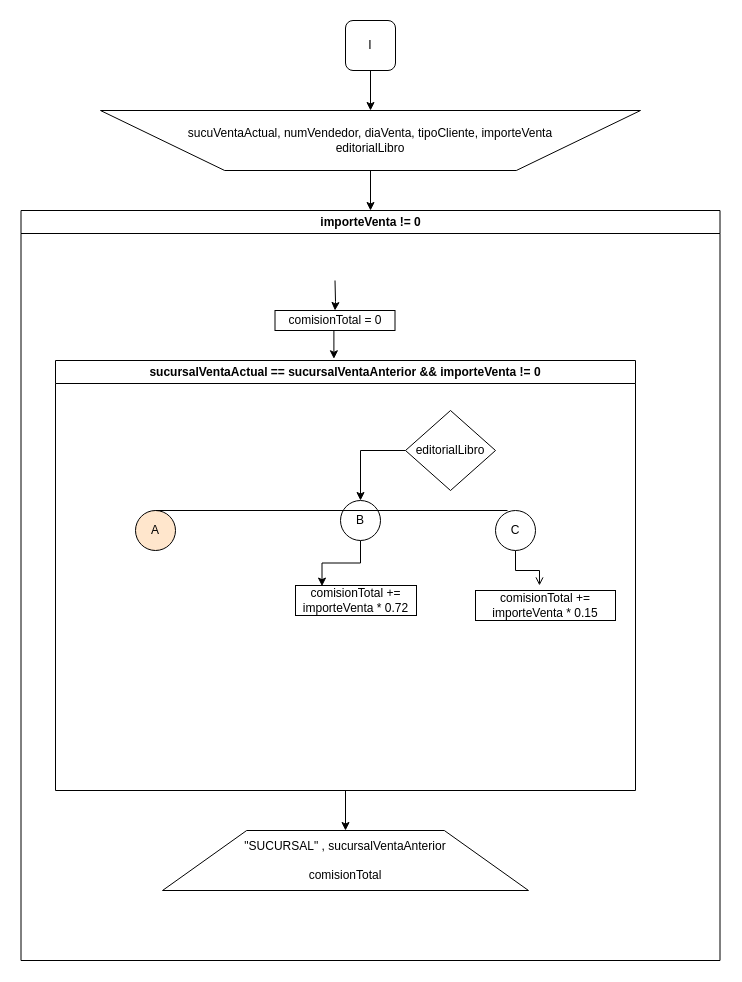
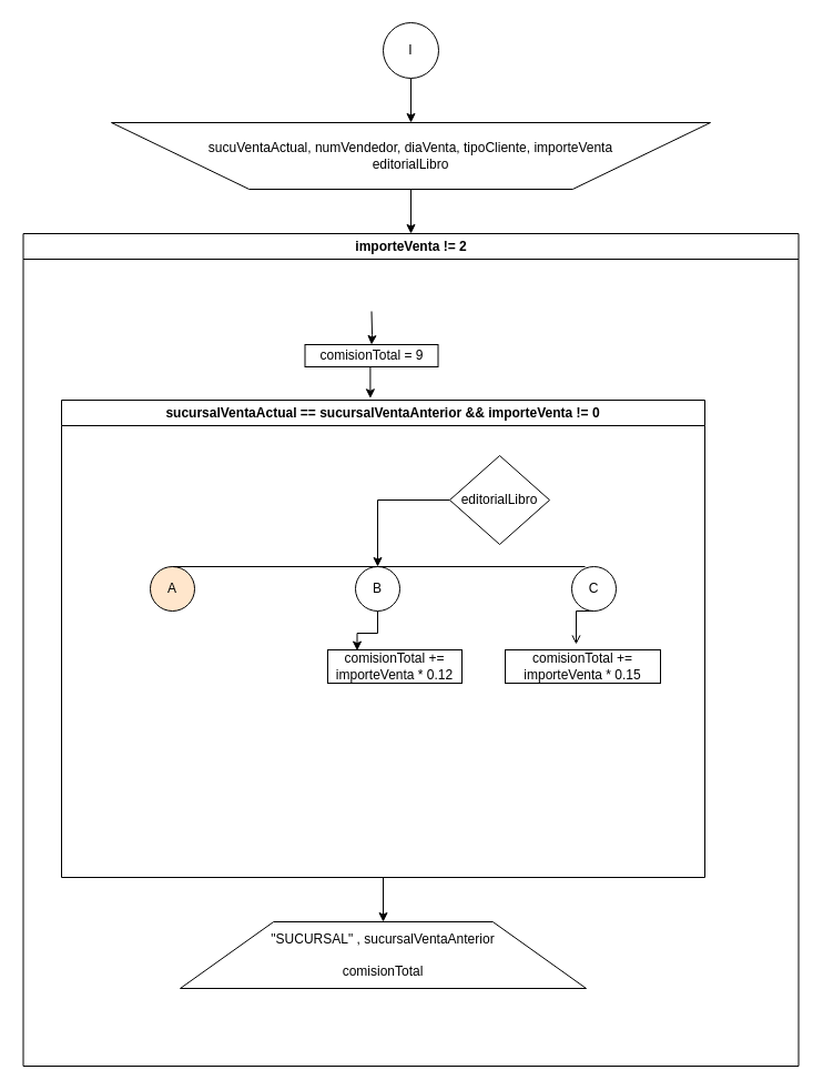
  <mxCell id="0" />
  <mxCell id="1" parent="0" />
  <mxCell id="2" value="" style="edgeStyle=orthogonalEdgeStyle;rounded=0;orthogonalLoop=1;jettySize=auto;html=1;" edge="1" parent="1" source="3" target="5"><mxGeometry relative="1" as="geometry" /></mxCell>
- <mxCell id="3" value="I" style="whiteSpace=wrap;html=1;aspect=fixed;rounded=1;" vertex="1" parent="1"><mxGeometry x="345" y="20" width="50" height="50" as="geometry" /></mxCell>
+ <mxCell id="3" value="I" style="ellipse;whiteSpace=wrap;html=1;aspect=fixed;" vertex="1" parent="1"><mxGeometry x="345" y="20" width="50" height="50" as="geometry" /></mxCell>
  <mxCell id="4" style="edgeStyle=orthogonalEdgeStyle;rounded=0;orthogonalLoop=1;jettySize=auto;html=1;exitX=0.5;exitY=1;exitDx=0;exitDy=0;" edge="1" parent="1" source="5" target="6"><mxGeometry relative="1" as="geometry" /></mxCell>
  <mxCell id="5" value="sucuVentaActual, numVendedor, diaVenta, tipoCliente, importeVenta&lt;br&gt;editorialLibro" style="verticalLabelPosition=middle;verticalAlign=middle;html=1;shape=trapezoid;perimeter=trapezoidPerimeter;whiteSpace=wrap;size=0.23;arcSize=10;flipV=1;labelPosition=center;align=center;" vertex="1" parent="1"><mxGeometry x="100" y="110" width="540" height="60" as="geometry" /></mxCell>
- <mxCell id="6" value="importeVenta != 0" style="swimlane;whiteSpace=wrap;html=1;" vertex="1" parent="1"><mxGeometry x="20.5" y="210" width="699" height="750" as="geometry" /></mxCell>
+ <mxCell id="6" value="importeVenta != 2" style="swimlane;whiteSpace=wrap;html=1;" vertex="1" parent="1"><mxGeometry x="20.5" y="210" width="699" height="750" as="geometry" /></mxCell>
  <mxCell id="7" value="" style="edgeStyle=orthogonalEdgeStyle;rounded=0;orthogonalLoop=1;jettySize=auto;html=1;" edge="1" parent="6" target="9"><mxGeometry relative="1" as="geometry"><mxPoint x="314" y="70" as="sourcePoint" /></mxGeometry></mxCell>
  <mxCell id="8" style="edgeStyle=orthogonalEdgeStyle;rounded=0;orthogonalLoop=1;jettySize=auto;html=1;exitX=0.5;exitY=1;exitDx=0;exitDy=0;entryX=0.48;entryY=-0.004;entryDx=0;entryDy=0;entryPerimeter=0;" edge="1" parent="6" source="9" target="11"><mxGeometry relative="1" as="geometry" /></mxCell>
- <mxCell id="9" value="comisionTotal = 0" style="rounded=0;whiteSpace=wrap;html=1;" vertex="1" parent="6"><mxGeometry x="254" y="100" width="120" height="20" as="geometry" /></mxCell>
+ <mxCell id="9" value="comisionTotal = 9" style="rounded=0;whiteSpace=wrap;html=1;" vertex="1" parent="6"><mxGeometry x="254" y="100" width="120" height="20" as="geometry" /></mxCell>
  <mxCell id="10" style="edgeStyle=orthogonalEdgeStyle;rounded=0;orthogonalLoop=1;jettySize=auto;html=1;exitX=0.5;exitY=1;exitDx=0;exitDy=0;entryX=0.5;entryY=1;entryDx=0;entryDy=0;" edge="1" parent="6" source="11" target="22"><mxGeometry relative="1" as="geometry" /></mxCell>
  <mxCell id="11" value="sucursalVentaActual == sucursalVentaAnterior &amp;amp;&amp;amp; importeVenta != 0" style="swimlane;whiteSpace=wrap;html=1;" vertex="1" parent="6"><mxGeometry x="34.5" y="150" width="580" height="430" as="geometry" /></mxCell>
  <mxCell id="12" value="" style="edgeStyle=orthogonalEdgeStyle;rounded=0;orthogonalLoop=1;jettySize=auto;html=1;" edge="1" parent="11" source="13" target="16"><mxGeometry relative="1" as="geometry" /></mxCell>
  <mxCell id="13" value="editorialLibro" style="rhombus;whiteSpace=wrap;html=1;" vertex="1" parent="11"><mxGeometry x="350" y="50" width="90" height="80" as="geometry" /></mxCell>
  <mxCell id="14" value="A" style="ellipse;whiteSpace=wrap;html=1;aspect=fixed;fillColor=#ffe6cc;" vertex="1" parent="11"><mxGeometry x="80" y="150" width="40" height="40" as="geometry" /></mxCell>
  <mxCell id="15" style="edgeStyle=orthogonalEdgeStyle;rounded=0;orthogonalLoop=1;jettySize=auto;html=1;exitX=0.5;exitY=1;exitDx=0;exitDy=0;entryX=0.219;entryY=0.02;entryDx=0;entryDy=0;entryPerimeter=0;" edge="1" parent="11" source="16" target="20"><mxGeometry relative="1" as="geometry" /></mxCell>
- <mxCell id="16" value="B" style="ellipse;whiteSpace=wrap;html=1;aspect=fixed;" vertex="1" parent="11"><mxGeometry x="285" y="140" width="40" height="40" as="geometry" /></mxCell>
+ <mxCell id="16" value="B" style="ellipse;whiteSpace=wrap;html=1;aspect=fixed;" vertex="1" parent="11"><mxGeometry x="265" y="150" width="40" height="40" as="geometry" /></mxCell>
  <mxCell id="17" style="edgeStyle=orthogonalEdgeStyle;rounded=0;orthogonalLoop=1;jettySize=auto;html=1;exitX=0.5;exitY=1;exitDx=0;exitDy=0;entryX=0.457;entryY=-0.167;entryDx=0;entryDy=0;entryPerimeter=0;endArrow=open;" edge="1" parent="11" source="18" target="21"><mxGeometry relative="1" as="geometry" /></mxCell>
- <mxCell id="18" value="C" style="ellipse;whiteSpace=wrap;html=1;aspect=fixed;" vertex="1" parent="11"><mxGeometry x="440" y="150" width="40" height="40" as="geometry" /></mxCell>
+ <mxCell id="18" value="C" style="ellipse;whiteSpace=wrap;html=1;aspect=fixed;" vertex="1" parent="11"><mxGeometry x="460" y="150" width="40" height="40" as="geometry" /></mxCell>
  <mxCell id="19" value="" style="endArrow=none;html=1;rounded=0;exitX=0.5;exitY=0;exitDx=0;exitDy=0;entryX=0.3;entryY=0;entryDx=0;entryDy=0;entryPerimeter=0;" edge="1" parent="11" source="14" target="18"><mxGeometry width="50" height="50" relative="1" as="geometry"><mxPoint x="320" y="160" as="sourcePoint" /><mxPoint x="400" y="140" as="targetPoint" /><Array as="points" /></mxGeometry></mxCell>
- <mxCell id="20" value="comisionTotal += importeVenta * 0.72" style="rounded=0;whiteSpace=wrap;html=1;" vertex="1" parent="11"><mxGeometry x="240" y="225" width="121" height="30" as="geometry" /></mxCell>
- <mxCell id="21" value="comisionTotal += importeVenta * 0.15" style="rounded=0;whiteSpace=wrap;html=1;" vertex="1" parent="11"><mxGeometry x="420" y="230" width="140" height="30" as="geometry" /></mxCell>
+ <mxCell id="20" value="comisionTotal += importeVenta * 0.12" style="rounded=0;whiteSpace=wrap;html=1;" vertex="1" parent="11"><mxGeometry x="240" y="225" width="121" height="30" as="geometry" /></mxCell>
+ <mxCell id="21" value="comisionTotal += importeVenta * 0.15" style="rounded=0;whiteSpace=wrap;html=1;" vertex="1" parent="11"><mxGeometry x="400" y="225" width="140" height="30" as="geometry" /></mxCell>
  <mxCell id="22" value="&quot;SUCURSAL&quot; , sucursalVentaAnterior&lt;br&gt;&lt;br&gt;comisionTotal" style="verticalLabelPosition=middle;verticalAlign=middle;html=1;shape=trapezoid;perimeter=trapezoidPerimeter;whiteSpace=wrap;size=0.23;arcSize=10;flipV=1;labelPosition=center;align=center;direction=west;" vertex="1" parent="6"><mxGeometry x="141.5" y="620" width="366" height="60" as="geometry" /></mxCell>
